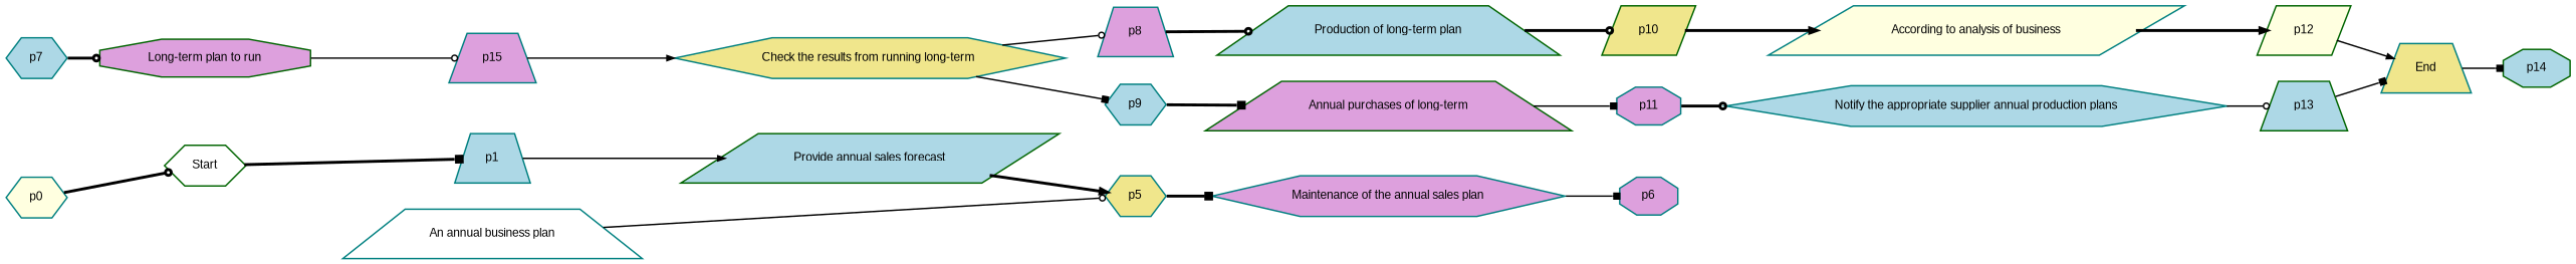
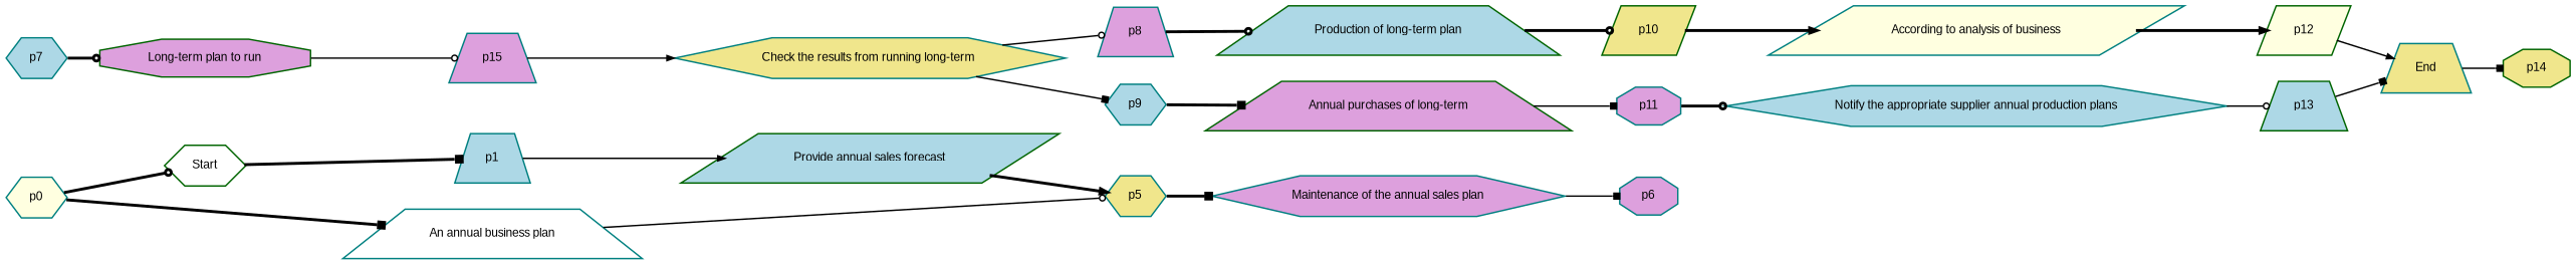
  digraph {
    fontname=Arial
    fontsize=8
    rankdir=LR
    ranksep=.3
    remincross=true
    node [color=teal fillcolor=lightblue fontname=Arial fontsize=8 shape=hexagon style=filled]
    edge [arrowhead=box arrowsize=0.5 style=bold]
    n1 [color=darkgreen fillcolor=white height=.2 label=Start width=.2]
    n2 [height=.2 label=p1 shape=trapezium width=.2]
    n3 [color=darkgreen height=.2 label="Provide annual sales forecast" shape=parallelogram width=.2]
    n4 [fillcolor=khaki height=.2 label=p5 width=.2]
    n5 [fillcolor=plum height=.2 label="Maintenance of the annual sales plan" width=.2]
    n6 [height=.2 label="Notify the appropriate supplier annual production plans" width=.2]
    n7 [color=darkgreen height=.2 label=p13 shape=trapezium width=.2]
    n8 [fillcolor=khaki height=.2 label=End shape=trapezium width=.2]
-   n9 [color=darkgreen height=.2 label=p14 shape=octagon width=.2]
+   n9 [color=darkgreen fillcolor=khaki height=.2 label=p14 shape=octagon width=.2]
    n10 [fillcolor=khaki height=.2 label="Check the results from running long-term " width=.2]
    n11 [fillcolor=plum height=.2 label=p8 shape=trapezium width=.2]
    n12 [height=.2 label=p9 width=.2]
    n13 [color=darkgreen height=.2 label="Production of long-term plan" shape=trapezium width=.2]
    n14 [color=darkgreen fillcolor=plum height=.2 label="Annual purchases of long-term" shape=trapezium width=.2]
    n15 [fillcolor=white height=.2 label="An annual business plan" shape=trapezium width=.2]
    n16 [fillcolor=plum height=.2 label=p6 shape=octagon width=.2]
    n17 [height=.2 label=p7 width=.2]
    n18 [color=darkgreen fillcolor=plum height=.2 label="Long-term plan to run" shape=octagon width=.2]
    n19 [fillcolor=plum height=.2 label=p15 shape=trapezium width=.2]
    n20 [color=darkgreen fillcolor=khaki height=.2 label=p10 shape=parallelogram width=.2]
    n21 [fillcolor=lightyellow height=.2 label="According to analysis of business" shape=parallelogram width=.2]
    n22 [fillcolor=plum height=.2 label=p11 shape=octagon width=.2]
    n23 [color=darkgreen fillcolor=lightyellow height=.2 label=p12 shape=parallelogram width=.2]
    n24 [fillcolor=lightyellow height=.2 label=p0 width=.2]
    n1 -> n2
    n2 -> n3 [arrowhead=normal style=solid]
    n3 -> n4 [arrowhead=normal]
    n4 -> n5
    n5 -> n16 [style=solid]
    n6 -> n7 [arrowhead=odot style=solid]
    n7 -> n8 [style=solid]
    n8 -> n9 [style=solid]
    n10 -> n11 [arrowhead=odot style=solid]
    n10 -> n12 [style=solid]
    n11 -> n13 [arrowhead=odot]
    n12 -> n14
    n13 -> n20 [arrowhead=odot]
    n14 -> n22 [style=solid]
    n15 -> n4 [arrowhead=odot style=solid]
    n17 -> n18 [arrowhead=odot]
    n18 -> n19 [arrowhead=odot style=solid]
    n19 -> n10 [arrowhead=normal style=solid]
    n20 -> n21 [arrowhead=normal]
    n21 -> n23 [arrowhead=normal]
    n22 -> n6 [arrowhead=odot]
    n23 -> n8 [arrowhead=normal style=solid]
    n24 -> n1 [arrowhead=odot]
+   n24 -> n15
  }
